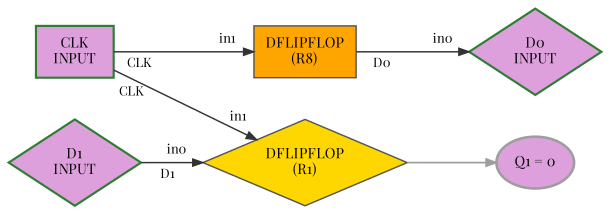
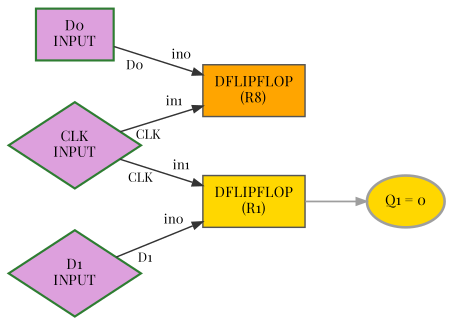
  digraph {
    fontname="Playfair Display"
    nodesep=0.4
    rankdir=LR
    ranksep=0.6
    node [color="#2e7d32" fillcolor=plum fontname="Playfair Display" fontsize=10 penwidth=1.5 shape=diamond style=filled]
    edge [arrowsize=0.7 color="#333333" fontname="Playfair Display" headlabel=in0 labeldistance=2 labelfontsize=9 taillabel=CLK]
-   n1 [label="D0\nINPUT"]
+   n1 [label="D0\nINPUT" shape=box]
    n2 [color="#555555" fillcolor=orange label="DFLIPFLOP\n(R8)" shape=box penwidth=""]
    n3 [label="D1\nINPUT"]
-   n4 [color="#555555" fillcolor=gold label="DFLIPFLOP\n(R1)" penwidth=""]
-   n5 [color="#9e9e9e" label="Q1 = 0" penwidth=1.8 shape=oval]
-   n6 [label="CLK\nINPUT" shape=box]
-   n2 -> n1 [taillabel=D0]
+   n4 [color="#555555" fillcolor=gold label="DFLIPFLOP\n(R1)" shape=box penwidth=""]
+   n5 [color="#9e9e9e" fillcolor=gold label="Q1 = 0" penwidth=1.8 shape=oval]
+   n6 [label="CLK\nINPUT"]
+   n1 -> n2 [taillabel=D0]
    n3 -> n4 [taillabel=D1]
    n4 -> n5 [color="#9e9e9e" penwidth=1.2 headlabel="" labeldistance="" labelfontsize="" taillabel=""]
    n6 -> n2 [headlabel=in1]
    n6 -> n4 [headlabel=in1]
  }
